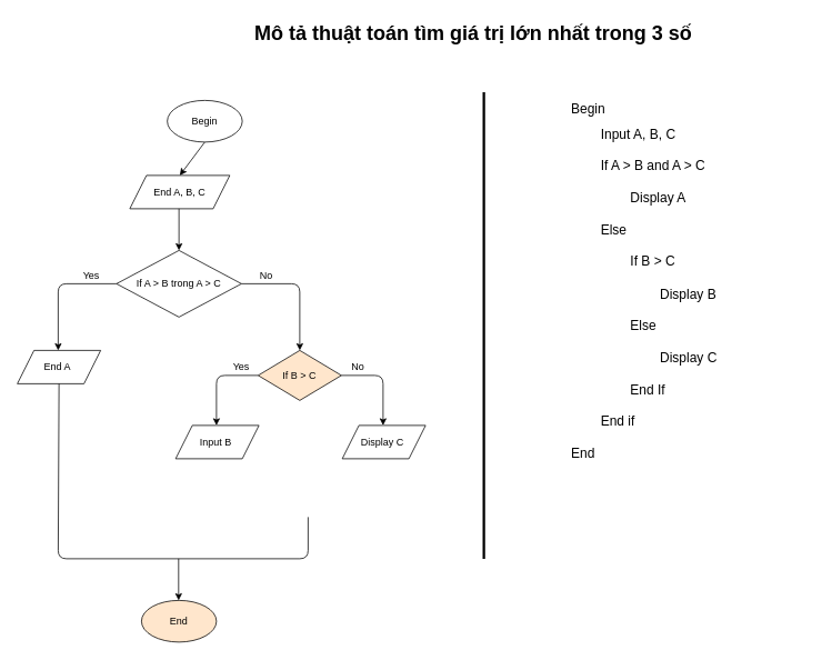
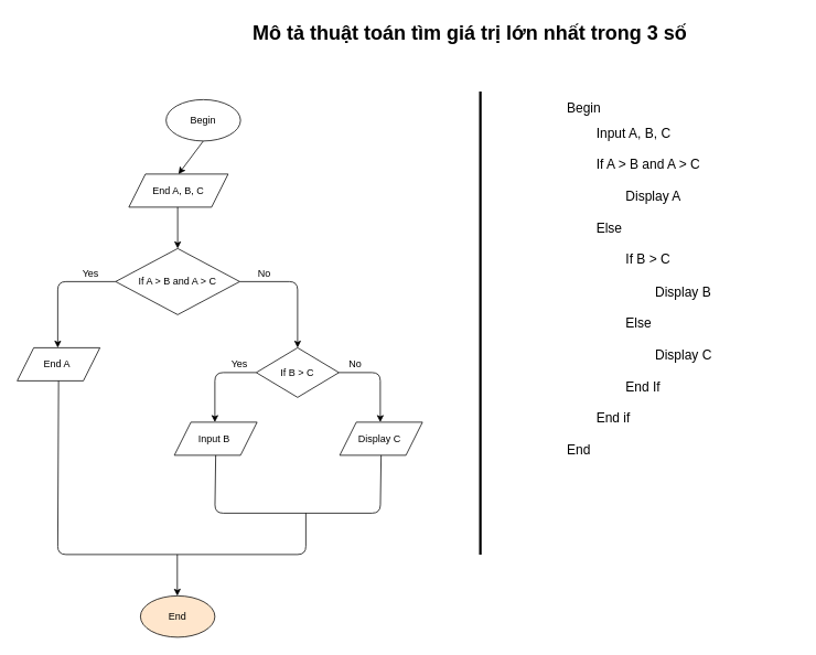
  <mxCell id="0" />
  <mxCell id="1" parent="0" />
  <mxCell id="2" value="Begin" style="ellipse;whiteSpace=wrap;html=1;" parent="1" vertex="1"><mxGeometry x="200" y="120" width="90" height="50" as="geometry" /></mxCell>
  <mxCell id="3" value="" style="endArrow=classic;html=1;exitX=0.5;exitY=1;exitDx=0;exitDy=0;" parent="1" source="2" edge="1"><mxGeometry width="50" height="50" relative="1" as="geometry"><mxPoint x="440" y="400" as="sourcePoint" /><mxPoint x="215" y="210" as="targetPoint" /></mxGeometry></mxCell>
  <mxCell id="4" value="End A, B, C" style="shape=parallelogram;perimeter=parallelogramPerimeter;whiteSpace=wrap;html=1;fixedSize=1;" parent="1" vertex="1"><mxGeometry x="155" y="210" width="120" height="40" as="geometry" /></mxCell>
  <mxCell id="5" value="" style="endArrow=classic;html=1;exitX=0.5;exitY=1;exitDx=0;exitDy=0;entryX=0.5;entryY=0;entryDx=0;entryDy=0;" parent="1" edge="1"><mxGeometry width="50" height="50" relative="1" as="geometry"><mxPoint x="214" y="250" as="sourcePoint" /><mxPoint x="214" y="300" as="targetPoint" /></mxGeometry></mxCell>
  <mxCell id="6" value="&lt;h1&gt;Mô tả thuật toán tìm giá trị lớn nhất trong 3 số&lt;/h1&gt;" style="text;html=1;strokeColor=none;fillColor=none;spacing=5;spacingTop=-20;whiteSpace=wrap;overflow=hidden;rounded=0;" parent="1" vertex="1"><mxGeometry x="300" y="20" width="562" height="40" as="geometry" /></mxCell>
  <mxCell id="7" value="&lt;h1 style=&quot;font-size: 16px&quot;&gt;&lt;span style=&quot;font-weight: normal&quot;&gt;Begin&lt;/span&gt;&lt;/h1&gt;&lt;div style=&quot;font-size: 16px&quot;&gt;&lt;span style=&quot;font-weight: normal&quot;&gt;&lt;span style=&quot;white-space: pre&quot;&gt;&#09;&lt;/span&gt;Input A, B, C&lt;/span&gt;&lt;/div&gt;&lt;div style=&quot;font-size: 16px&quot;&gt;&lt;br&gt;&lt;/div&gt;&lt;div style=&quot;font-size: 16px&quot;&gt;&lt;span style=&quot;white-space: pre&quot;&gt;&#09;&lt;/span&gt;If A &amp;gt; B and A &amp;gt; C&lt;br&gt;&lt;/div&gt;&lt;div style=&quot;font-size: 16px&quot;&gt;&lt;span style=&quot;white-space: pre&quot;&gt;&#09;&lt;/span&gt;&lt;span style=&quot;white-space: pre&quot;&gt;&#09;&lt;/span&gt;&lt;br&gt;&lt;/div&gt;&lt;div style=&quot;font-size: 16px&quot;&gt;&lt;span style=&quot;white-space: pre&quot;&gt;&#09;&lt;/span&gt;&lt;span style=&quot;white-space: pre&quot;&gt;&#09;&lt;/span&gt;Display A&amp;nbsp;&lt;br&gt;&lt;/div&gt;&lt;div style=&quot;font-size: 16px&quot;&gt;&lt;br&gt;&lt;/div&gt;&lt;div style=&quot;font-size: 16px&quot;&gt;&lt;span style=&quot;white-space: pre&quot;&gt;&#09;&lt;/span&gt;Else&lt;br&gt;&lt;/div&gt;&lt;div style=&quot;font-size: 16px&quot;&gt;&lt;br&gt;&lt;/div&gt;&lt;div style=&quot;font-size: 16px&quot;&gt;&lt;span style=&quot;white-space: pre&quot;&gt;&#09;&lt;/span&gt;&lt;span style=&quot;white-space: pre&quot;&gt;&#09;&lt;/span&gt;If B &amp;gt; C&lt;br&gt;&lt;/div&gt;&lt;div style=&quot;font-size: 16px&quot;&gt;&lt;br&gt;&lt;/div&gt;&lt;div style=&quot;font-size: 16px&quot;&gt;&lt;span style=&quot;white-space: pre&quot;&gt;&#09;&lt;/span&gt;&lt;span style=&quot;white-space: pre&quot;&gt;&#09;&lt;/span&gt;&lt;span style=&quot;white-space: pre&quot;&gt;&#09;&lt;/span&gt;Display B&amp;nbsp;&lt;br&gt;&lt;/div&gt;&lt;div style=&quot;font-size: 16px&quot;&gt;&lt;br&gt;&lt;/div&gt;&lt;div style=&quot;font-size: 16px&quot;&gt;&lt;span style=&quot;white-space: pre&quot;&gt;&#09;&lt;/span&gt;&lt;span style=&quot;white-space: pre&quot;&gt;&#09;&lt;/span&gt;Else&lt;br&gt;&lt;/div&gt;&lt;div style=&quot;font-size: 16px&quot;&gt;&lt;br&gt;&lt;/div&gt;&lt;div style=&quot;font-size: 16px&quot;&gt;&lt;span style=&quot;white-space: pre&quot;&gt;&#09;&lt;/span&gt;&lt;span style=&quot;white-space: pre&quot;&gt;&#09;&lt;/span&gt;&lt;span style=&quot;white-space: pre&quot;&gt;&#09;&lt;/span&gt;Display C&amp;nbsp;&lt;br&gt;&lt;/div&gt;&lt;div style=&quot;font-size: 16px&quot;&gt;&lt;br&gt;&lt;/div&gt;&lt;div style=&quot;font-size: 16px&quot;&gt;&lt;span style=&quot;white-space: pre&quot;&gt;&#09;&lt;/span&gt;&lt;span style=&quot;white-space: pre&quot;&gt;&#09;&lt;/span&gt;End If&lt;br&gt;&lt;/div&gt;&lt;div style=&quot;font-size: 16px&quot;&gt;&lt;br&gt;&lt;/div&gt;&lt;div style=&quot;font-size: 16px&quot;&gt;&lt;span style=&quot;white-space: pre&quot;&gt;&#09;&lt;/span&gt;End if&lt;br&gt;&lt;/div&gt;&lt;div style=&quot;font-size: 16px&quot;&gt;&lt;br&gt;&lt;/div&gt;&lt;div style=&quot;font-size: 16px&quot;&gt;End&lt;/div&gt;" style="text;html=1;strokeColor=none;fillColor=none;spacing=5;spacingTop=-20;whiteSpace=wrap;overflow=hidden;rounded=0;align=left;" parent="1" vertex="1"><mxGeometry x="680" y="120" width="284" height="560" as="geometry" /></mxCell>
- <mxCell id="8" value="If A &amp;gt; B trong A &amp;gt; C" style="rhombus;whiteSpace=wrap;html=1;" parent="1" vertex="1"><mxGeometry x="139" y="300" width="150" height="80" as="geometry" /></mxCell>
+ <mxCell id="8" value="If A &amp;gt; B and A &amp;gt; C" style="rhombus;whiteSpace=wrap;html=1;" parent="1" vertex="1"><mxGeometry x="139" y="300" width="150" height="80" as="geometry" /></mxCell>
  <mxCell id="9" value="" style="endArrow=classic;html=1;exitX=0;exitY=0.5;exitDx=0;exitDy=0;" parent="1" source="8" edge="1"><mxGeometry width="50" height="50" relative="1" as="geometry"><mxPoint x="359" y="420" as="sourcePoint" /><mxPoint x="69" y="420" as="targetPoint" /><Array as="points"><mxPoint x="69" y="340" /></Array></mxGeometry></mxCell>
  <mxCell id="10" value="Yes" style="text;html=1;strokeColor=none;fillColor=none;align=center;verticalAlign=middle;whiteSpace=wrap;rounded=0;" parent="1" vertex="1"><mxGeometry x="89" y="320" width="40" height="20" as="geometry" /></mxCell>
  <mxCell id="11" value="End A&amp;nbsp;" style="shape=parallelogram;perimeter=parallelogramPerimeter;whiteSpace=wrap;html=1;fixedSize=1;" parent="1" vertex="1"><mxGeometry x="20" y="420" width="100" height="40" as="geometry" /></mxCell>
  <mxCell id="12" value="" style="endArrow=classic;html=1;startArrow=none;" parent="1" edge="1"><mxGeometry width="50" height="50" relative="1" as="geometry"><mxPoint x="289" y="340" as="sourcePoint" /><mxPoint x="359" y="420" as="targetPoint" /><Array as="points"><mxPoint x="359" y="340" /></Array></mxGeometry></mxCell>
  <mxCell id="13" value="No" style="text;html=1;strokeColor=none;fillColor=none;align=center;verticalAlign=middle;whiteSpace=wrap;rounded=0;" parent="1" vertex="1"><mxGeometry x="299" y="320" width="40" height="20" as="geometry" /></mxCell>
- <mxCell id="14" value="If B &amp;gt; C" style="rhombus;whiteSpace=wrap;html=1;fillColor=#ffe6cc;" parent="1" vertex="1"><mxGeometry x="309" y="420" width="100" height="60" as="geometry" /></mxCell>
+ <mxCell id="14" value="If B &amp;gt; C" style="rhombus;whiteSpace=wrap;html=1;" parent="1" vertex="1"><mxGeometry x="309" y="420" width="100" height="60" as="geometry" /></mxCell>
  <mxCell id="15" value="" style="endArrow=classic;html=1;exitX=0;exitY=0.5;exitDx=0;exitDy=0;" parent="1" source="14" edge="1"><mxGeometry width="50" height="50" relative="1" as="geometry"><mxPoint x="359" y="450" as="sourcePoint" /><mxPoint x="259" y="510" as="targetPoint" /><Array as="points"><mxPoint x="259" y="450" /></Array></mxGeometry></mxCell>
  <mxCell id="16" value="Yes" style="text;html=1;strokeColor=none;fillColor=none;align=center;verticalAlign=middle;whiteSpace=wrap;rounded=0;" parent="1" vertex="1"><mxGeometry x="269" y="430" width="40" height="20" as="geometry" /></mxCell>
  <mxCell id="17" value="Input B&amp;nbsp;" style="shape=parallelogram;perimeter=parallelogramPerimeter;whiteSpace=wrap;html=1;fixedSize=1;" parent="1" vertex="1"><mxGeometry x="210" y="510" width="100" height="40" as="geometry" /></mxCell>
  <mxCell id="18" value="" style="endArrow=classic;html=1;exitX=1;exitY=0.5;exitDx=0;exitDy=0;" parent="1" source="14" edge="1"><mxGeometry width="50" height="50" relative="1" as="geometry"><mxPoint x="359" y="450" as="sourcePoint" /><mxPoint x="459" y="510" as="targetPoint" /><Array as="points"><mxPoint x="459" y="450" /></Array></mxGeometry></mxCell>
  <mxCell id="19" value="No" style="text;html=1;strokeColor=none;fillColor=none;align=center;verticalAlign=middle;whiteSpace=wrap;rounded=0;" parent="1" vertex="1"><mxGeometry x="409" y="430" width="40" height="20" as="geometry" /></mxCell>
  <mxCell id="20" value="Display C&amp;nbsp;" style="shape=parallelogram;perimeter=parallelogramPerimeter;whiteSpace=wrap;html=1;fixedSize=1;" parent="1" vertex="1"><mxGeometry x="410" y="510" width="100" height="40" as="geometry" /></mxCell>
+ <mxCell id="21" value="" style="endArrow=none;html=1;exitX=0.5;exitY=1;exitDx=0;exitDy=0;entryX=0.5;entryY=1;entryDx=0;entryDy=0;" parent="1" source="17" target="20" edge="1"><mxGeometry width="50" height="50" relative="1" as="geometry"><mxPoint x="359" y="620" as="sourcePoint" /><mxPoint x="459" y="620" as="targetPoint" /><Array as="points"><mxPoint x="259" y="620" /><mxPoint x="459" y="620" /></Array></mxGeometry></mxCell>
  <mxCell id="22" value="" style="endArrow=none;html=1;exitX=0.5;exitY=1;exitDx=0;exitDy=0;" parent="1" source="11" edge="1"><mxGeometry width="50" height="50" relative="1" as="geometry"><mxPoint x="359" y="700" as="sourcePoint" /><mxPoint x="369" y="620" as="targetPoint" /><Array as="points"><mxPoint x="69" y="670" /><mxPoint x="369" y="670" /></Array></mxGeometry></mxCell>
  <mxCell id="23" value="" style="endArrow=classic;html=1;" parent="1" edge="1"><mxGeometry width="50" height="50" relative="1" as="geometry"><mxPoint x="213.58" y="670" as="sourcePoint" /><mxPoint x="213.58" y="720" as="targetPoint" /></mxGeometry></mxCell>
  <mxCell id="24" value="End" style="ellipse;whiteSpace=wrap;html=1;fillColor=#ffe6cc;" parent="1" vertex="1"><mxGeometry x="169" y="720" width="90" height="50" as="geometry" /></mxCell>
  <mxCell id="25" value="" style="endArrow=none;html=1;strokeWidth=3;" parent="1" edge="1"><mxGeometry width="50" height="50" relative="1" as="geometry"><mxPoint x="580" y="670" as="sourcePoint" /><mxPoint x="580" y="110" as="targetPoint" /></mxGeometry></mxCell>
